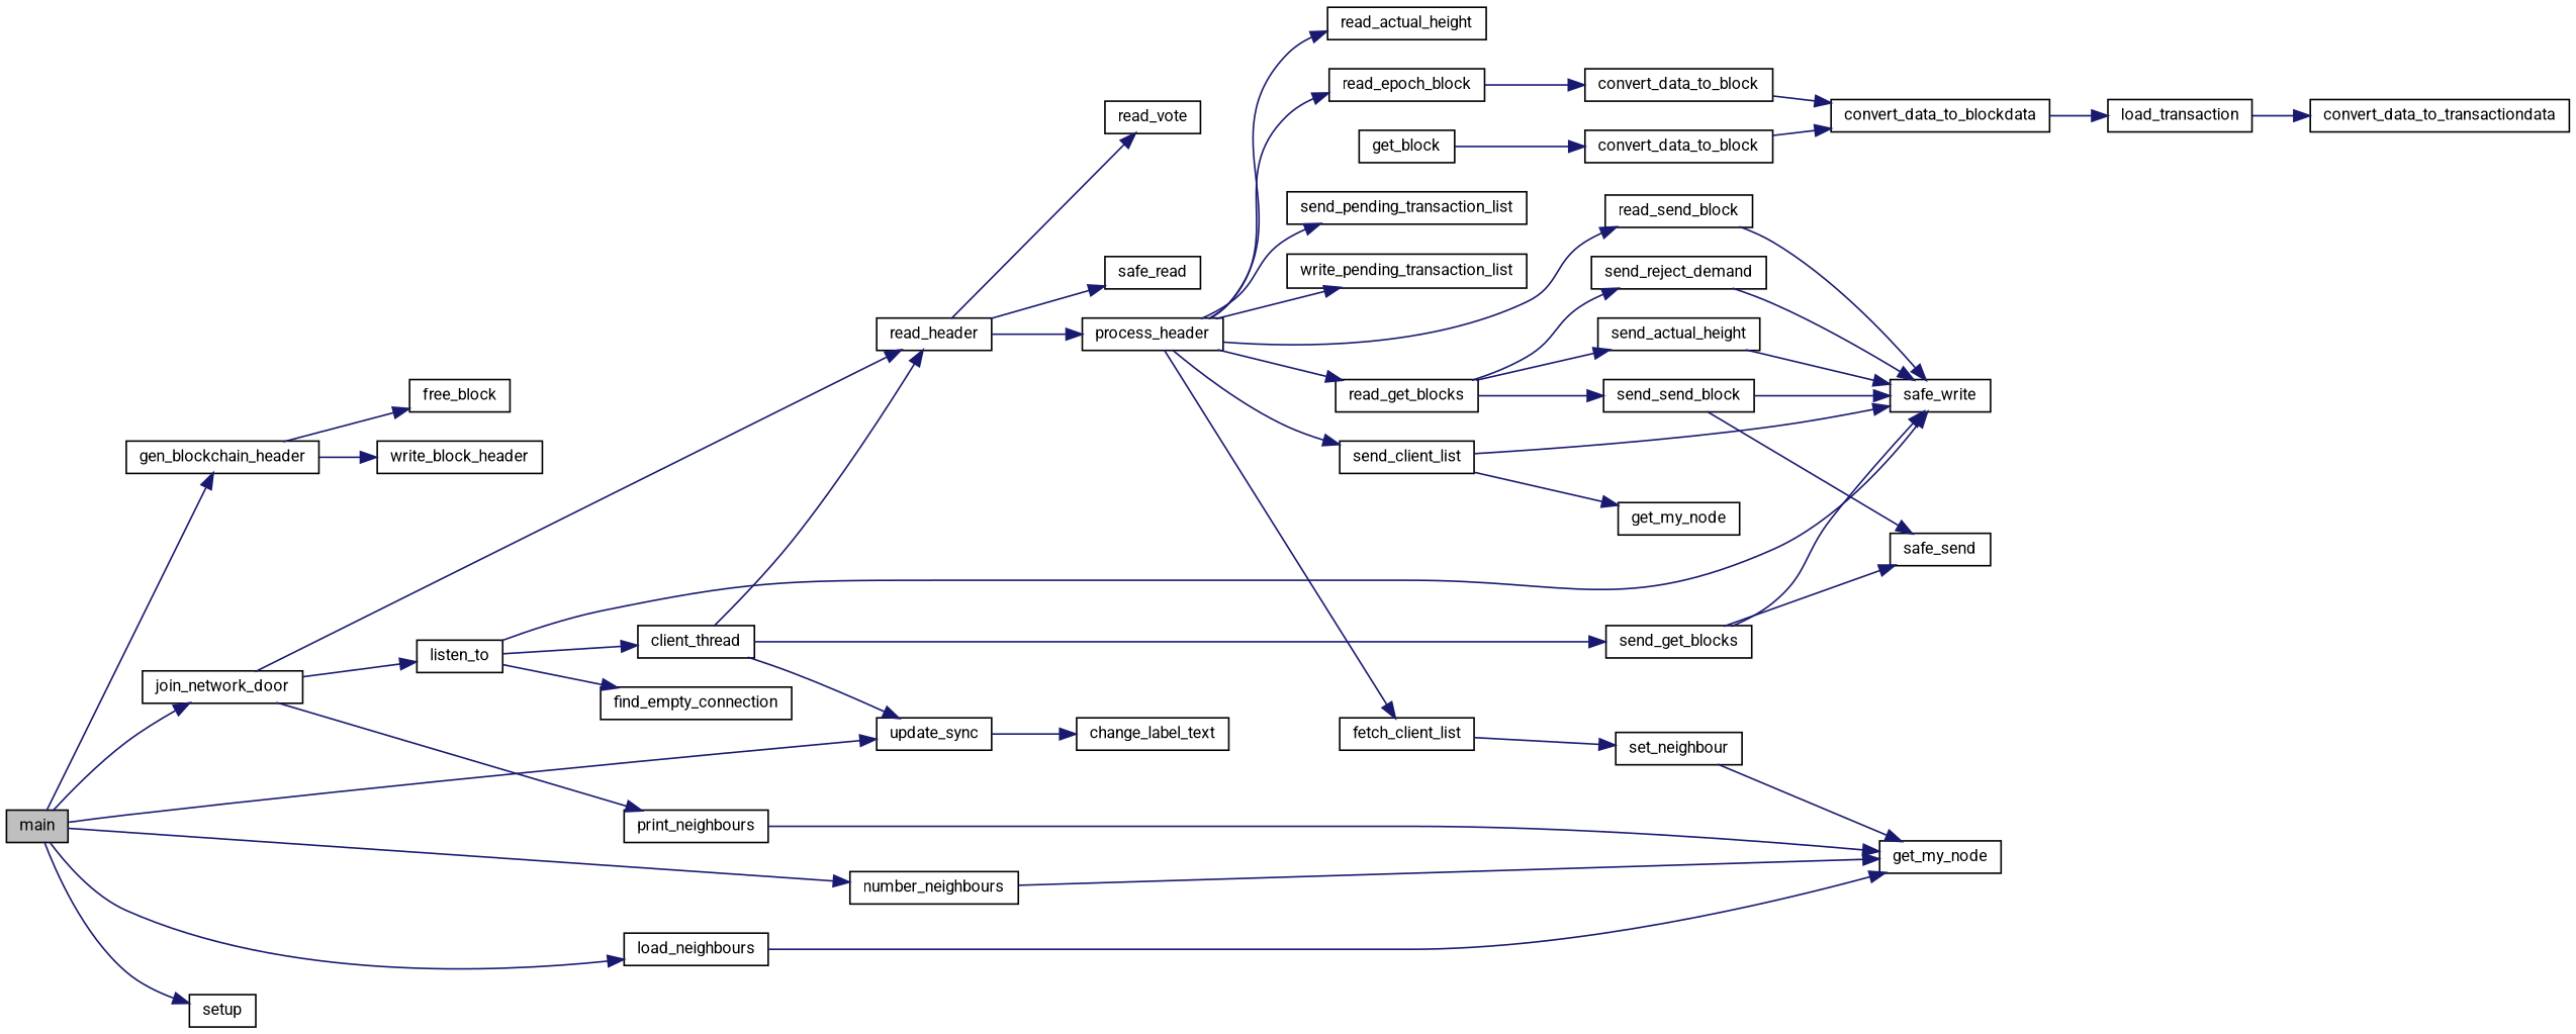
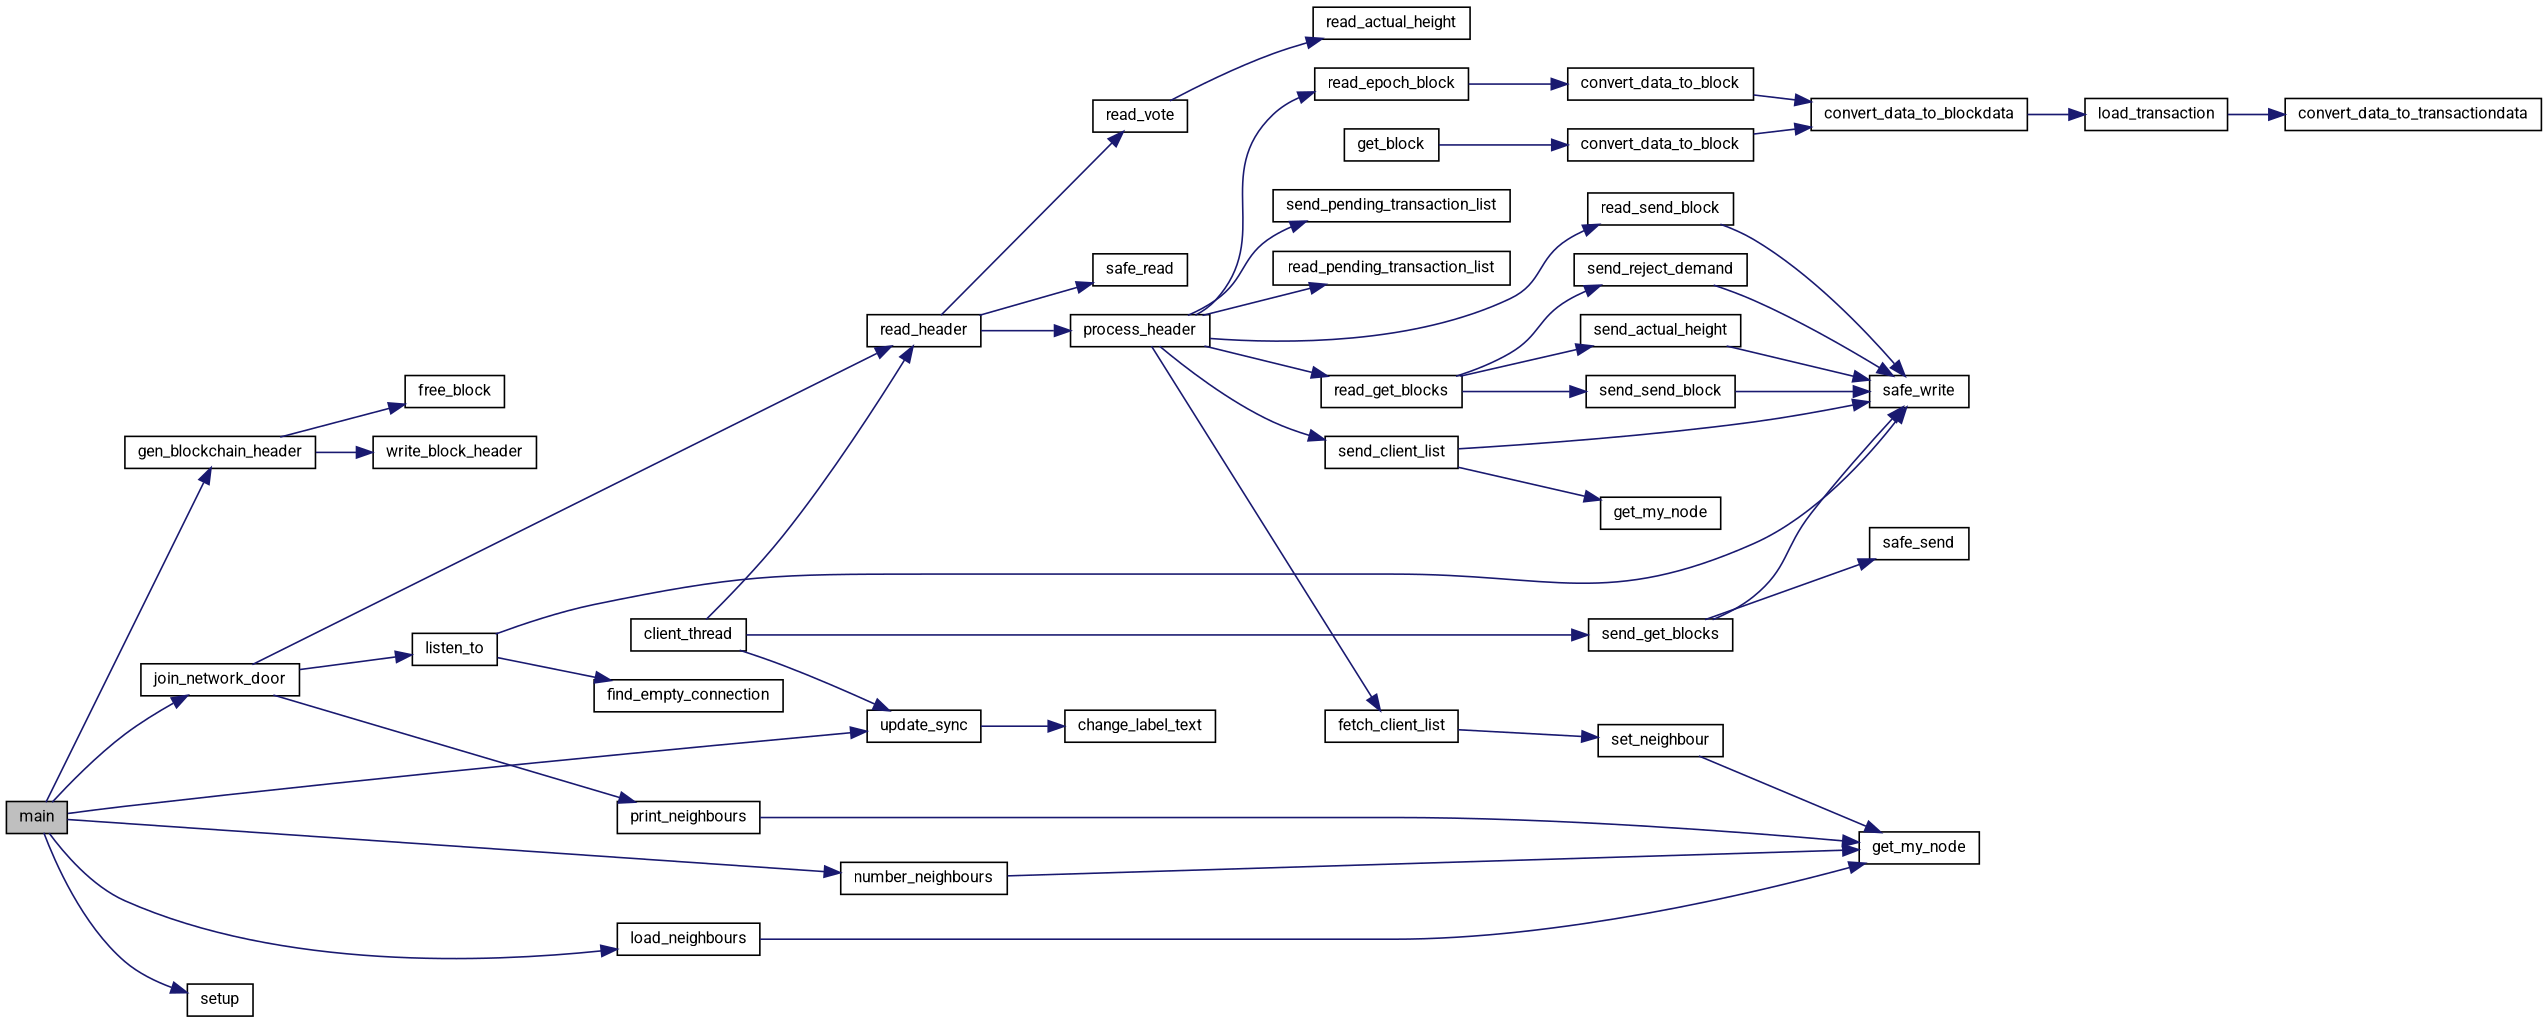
  digraph {
    fontname=Roboto
    rankdir=LR
    node [color=black fillcolor=white fontname=Roboto fontsize=10 shape=record style=filled]
    edge [color=midnightblue fontname=Roboto fontsize=10 labelfontname=Helvetica labelfontsize=10 style=solid]
    n1 [fillcolor=grey75 fontcolor=black height=0.2 label=main width=0.4]
    n2 [height=0.2 label=gen_blockchain_header width=0.4]
    n3 [height=0.2 label=join_network_door width=0.4]
    n4 [height=0.2 label=update_sync width=0.4]
    n5 [height=0.2 label=load_neighbours width=0.4]
    n6 [height=0.2 label=number_neighbours width=0.4]
    n7 [height=0.2 label=setup width=0.4]
    n8 [height=0.2 label=free_block width=0.4]
    n9 [height=0.2 label=write_block_header width=0.4]
    n10 [height=0.2 label=listen_to width=0.4]
    n11 [height=0.2 label=read_header width=0.4]
    n12 [height=0.2 label=print_neighbours width=0.4]
    n13 [height=0.2 label=change_label_text width=0.4]
    n14 [height=0.2 label=get_my_node width=0.4]
    n15 [height=0.2 label=get_block width=0.4]
    n16 [height=0.2 label=convert_data_to_block width=0.4]
    n17 [height=0.2 label=convert_data_to_blockdata width=0.4]
    n18 [height=0.2 label=load_transaction width=0.4]
    n19 [height=0.2 label=convert_data_to_transactiondata width=0.4]
    n20 [height=0.2 label=client_thread width=0.4]
    n21 [height=0.2 label=safe_write width=0.4]
    n22 [height=0.2 label=find_empty_connection width=0.4]
    n23 [height=0.2 label=process_header width=0.4]
    n24 [height=0.2 label=safe_read width=0.4]
    n25 [height=0.2 label=read_vote width=0.4]
    n26 [height=0.2 label=send_get_blocks width=0.4]
    n27 [height=0.2 label=safe_send width=0.4]
    n28 [height=0.2 label=fetch_client_list width=0.4]
    n29 [height=0.2 label=read_actual_height width=0.4]
    n30 [height=0.2 label=read_epoch_block width=0.4]
    n31 [height=0.2 label=read_get_blocks width=0.4]
-   n32 [height=0.2 label=write_pending_transaction_list width=0.4]
+   n32 [height=0.2 label=read_pending_transaction_list width=0.4]
    n33 [height=0.2 label=read_send_block width=0.4]
    n34 [height=0.2 label=send_client_list width=0.4]
    n35 [height=0.2 label=send_pending_transaction_list width=0.4]
    n36 [height=0.2 label=set_neighbour width=0.4]
    n37 [height=0.2 label=convert_data_to_block width=0.4]
    n38 [height=0.2 label=send_actual_height width=0.4]
    n39 [height=0.2 label=send_reject_demand width=0.4]
    n40 [height=0.2 label=send_send_block width=0.4]
    n41 [height=0.2 label=get_my_node width=0.4]
    n1 -> n2
    n1 -> n3
    n1 -> n4
    n1 -> n5
    n1 -> n6
    n1 -> n7
    n2 -> n8
    n2 -> n9
    n3 -> n10
    n3 -> n11
    n3 -> n12
    n4 -> n13
    n5 -> n14
    n6 -> n14
-   n10 -> n20
    n10 -> n21
    n10 -> n22
    n11 -> n23
    n11 -> n24
    n11 -> n25
    n12 -> n14
    n15 -> n16
    n16 -> n17
    n17 -> n18
    n18 -> n19
    n20 -> n4
    n20 -> n11
    n20 -> n26
    n23 -> n28
-   n23 -> n29
+   n25 -> n29
    n23 -> n30
    n23 -> n31
    n23 -> n32
    n23 -> n33
    n23 -> n34
    n23 -> n35
    n26 -> n21
    n26 -> n27
    n28 -> n36
    n30 -> n37
    n31 -> n38
    n31 -> n39
    n31 -> n40
    n33 -> n21
    n34 -> n21
    n34 -> n41
    n36 -> n14
    n37 -> n17
    n38 -> n21
    n39 -> n21
    n40 -> n21
-   n40 -> n27
  }
